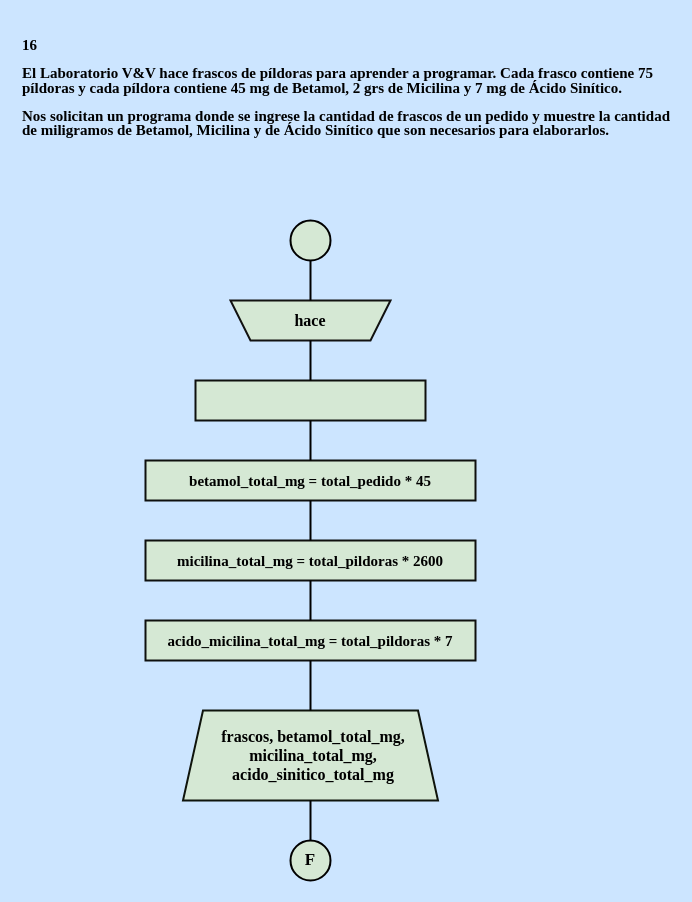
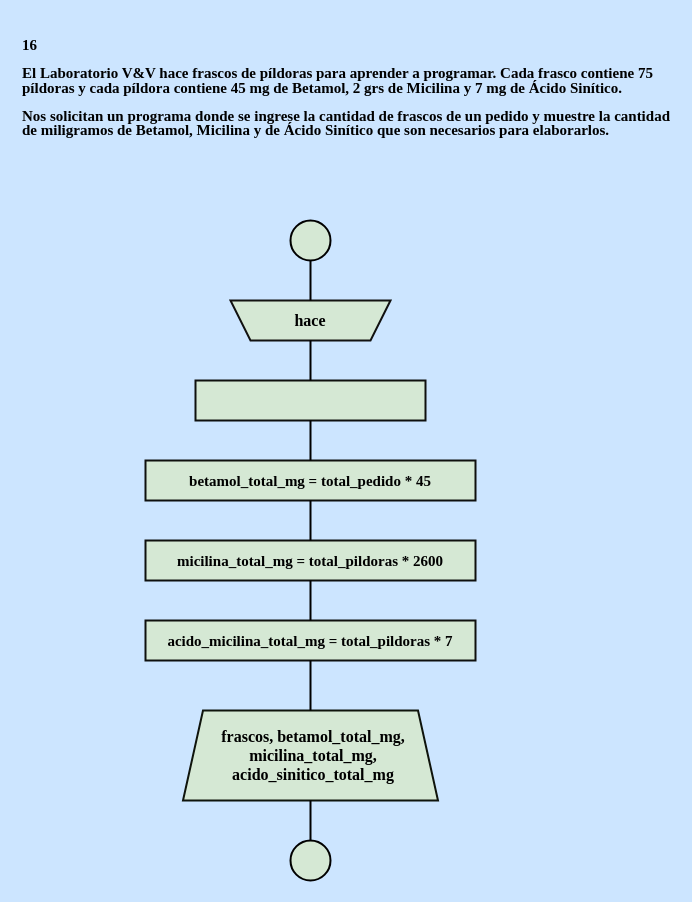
  <mxCell id="0" />
  <mxCell id="1" parent="0" />
  <mxCell id="2" value="&lt;p style=&quot;line-height: 110%;&quot;&gt;&lt;b style=&quot;font-size: 15px;&quot;&gt;&lt;font style=&quot;font-size: 15px;&quot; color=&quot;#000000&quot; face=&quot;Comic Sans MS&quot;&gt;16&lt;br&gt;&lt;br&gt;El Laboratorio V&amp;amp;V hace frascos de píldoras para aprender a programar. Cada frasco contiene 75 píldoras y cada píldora contiene 45 mg de Betamol, 2 grs de Micilina y 7 mg de Ácido Sinítico.&lt;br&gt;&lt;br&gt;Nos solicitan un programa donde se ingrese la cantidad de frascos de un pedido y muestre la cantidad de miligramos de Betamol, Micilina y de Ácido Sinítico que son necesarios para elaborarlos.&lt;/font&gt;&lt;/b&gt;&lt;/p&gt;" style="text;whiteSpace=wrap;html=1;fontFamily=Architects Daughter;fontSource=https%3A%2F%2Ffonts.googleapis.com%2Fcss%3Ffamily%3DArchitects%2BDaughter;" vertex="1" parent="1"><mxGeometry x="20" width="650" height="170" as="geometry" y="20" /></mxCell>
  <mxCell id="3" value="" style="group;aspect=fixed;" vertex="1" connectable="0" parent="1"><mxGeometry x="145" y="220" width="330" height="660" as="geometry" /></mxCell>
  <mxCell id="4" value="" style="group;aspect=fixed;" vertex="1" connectable="0" parent="3"><mxGeometry x="145" width="40" height="40" as="geometry" /></mxCell>
  <mxCell id="5" value="" style="strokeWidth=2;html=1;shape=mxgraph.flowchart.start_2;whiteSpace=wrap;rounded=0;labelBackgroundColor=none;strokeColor=#000000;align=center;verticalAlign=middle;fontFamily=Helvetica;fontSize=12;fontColor=default;fillColor=#d5e8d4;" vertex="1" parent="4"><mxGeometry width="40" height="40" as="geometry" /></mxCell>
  <mxCell id="6" value="" style="group;aspect=fixed;" vertex="1" connectable="0" parent="3"><mxGeometry x="145" y="620" width="40" height="40" as="geometry" /></mxCell>
  <mxCell id="7" value="" style="strokeWidth=2;html=1;shape=mxgraph.flowchart.start_2;whiteSpace=wrap;rounded=0;labelBackgroundColor=none;strokeColor=#000000;align=center;verticalAlign=middle;fontFamily=Helvetica;fontSize=12;fontColor=default;fillColor=#d5e8d4;" vertex="1" parent="6"><mxGeometry width="40" height="40" as="geometry" /></mxCell>
- <mxCell id="8" value="&lt;font color=&quot;#000000&quot; size=&quot;1&quot; face=&quot;Comic Sans MS&quot;&gt;&lt;b style=&quot;font-size: 17px;&quot;&gt;F&lt;/b&gt;&lt;/font&gt;" style="text;strokeColor=none;align=center;fillColor=none;html=1;verticalAlign=middle;whiteSpace=wrap;rounded=0;fontFamily=Architects Daughter;fontSource=https://fonts.googleapis.com/css?family=Architects+Daughter;" vertex="1" parent="6"><mxGeometry y="5" width="40" height="30" as="geometry" /></mxCell>
  <mxCell id="9" value="" style="group;aspect=fixed;" vertex="1" connectable="0" parent="3"><mxGeometry x="85" y="80" width="160" height="40" as="geometry" /></mxCell>
  <mxCell id="10" value="" style="shape=trapezoid;perimeter=trapezoidPerimeter;whiteSpace=wrap;html=1;fixedSize=1;rounded=0;labelBackgroundColor=none;strokeColor=#121211;strokeWidth=2;align=center;verticalAlign=middle;fontFamily=Helvetica;fontSize=12;fontColor=default;fillColor=#d5e8d4;direction=west;container=0;" vertex="1" parent="9"><mxGeometry width="160" height="40" as="geometry"><mxRectangle x="-1020" y="-650" width="50" height="40" as="alternateBounds" /></mxGeometry></mxCell>
  <mxCell id="11" value="&lt;font color=&quot;#000000&quot; size=&quot;1&quot; face=&quot;Comic Sans MS&quot;&gt;&lt;b style=&quot;font-size: 16px;&quot;&gt;hace&lt;/b&gt;&lt;/font&gt;" style="text;strokeColor=none;align=center;fillColor=none;html=1;verticalAlign=middle;whiteSpace=wrap;rounded=0;fontFamily=Architects Daughter;fontSource=https://fonts.googleapis.com/css?family=Architects+Daughter;container=0;" vertex="1" parent="9"><mxGeometry x="25" width="110" height="40" as="geometry" /></mxCell>
  <mxCell id="12" value="" style="group;aspect=fixed;" vertex="1" connectable="0" parent="3"><mxGeometry x="50" y="160" width="230" height="40" as="geometry" /></mxCell>
  <mxCell id="13" value="" style="rounded=0;whiteSpace=wrap;html=1;labelBackgroundColor=none;strokeColor=#0f100e;strokeWidth=2;align=center;verticalAlign=middle;fontFamily=Helvetica;fontSize=12;fontColor=default;fillColor=#d5e8d4;aspect=fixed;" vertex="1" parent="12"><mxGeometry width="230" height="40" as="geometry" /></mxCell>
  <mxCell id="14" value="" style="group;aspect=fixed;" vertex="1" connectable="0" parent="3"><mxGeometry y="240" width="330" height="40" as="geometry" /></mxCell>
  <mxCell id="15" value="" style="rounded=0;whiteSpace=wrap;html=1;labelBackgroundColor=none;strokeColor=#0f100e;strokeWidth=2;align=center;verticalAlign=middle;fontFamily=Helvetica;fontSize=12;fontColor=default;fillColor=#d5e8d4;" vertex="1" parent="14"><mxGeometry width="330" height="40" as="geometry" /></mxCell>
  <mxCell id="16" value="&lt;font size=&quot;1&quot; face=&quot;Comic Sans MS&quot; color=&quot;#000000&quot;&gt;&lt;b style=&quot;font-size: 15px;&quot;&gt;betamol_total_mg = total_pedido * 45&lt;/b&gt;&lt;/font&gt;" style="text;strokeColor=none;align=center;fillColor=none;html=1;verticalAlign=middle;whiteSpace=wrap;rounded=0;fontFamily=Architects Daughter;fontSource=https://fonts.googleapis.com/css?family=Architects+Daughter;" vertex="1" parent="14"><mxGeometry x="15" width="300" height="40" as="geometry" /></mxCell>
  <mxCell id="17" value="" style="group;aspect=fixed;" vertex="1" connectable="0" parent="3"><mxGeometry y="320" width="330" height="40" as="geometry" /></mxCell>
  <mxCell id="18" value="" style="rounded=0;whiteSpace=wrap;html=1;labelBackgroundColor=none;strokeColor=#0f100e;strokeWidth=2;align=center;verticalAlign=middle;fontFamily=Helvetica;fontSize=12;fontColor=default;fillColor=#d5e8d4;" vertex="1" parent="17"><mxGeometry width="330" height="40" as="geometry" /></mxCell>
  <mxCell id="19" value="&lt;font size=&quot;1&quot; face=&quot;Comic Sans MS&quot; color=&quot;#000000&quot;&gt;&lt;b style=&quot;font-size: 15px;&quot;&gt;micilina_total_mg = total_pildoras * 2600&lt;/b&gt;&lt;/font&gt;" style="text;strokeColor=none;align=center;fillColor=none;html=1;verticalAlign=middle;whiteSpace=wrap;rounded=0;fontFamily=Architects Daughter;fontSource=https://fonts.googleapis.com/css?family=Architects+Daughter;" vertex="1" parent="17"><mxGeometry x="10" width="310" height="40" as="geometry" /></mxCell>
  <mxCell id="20" value="" style="group;aspect=fixed;" vertex="1" connectable="0" parent="3"><mxGeometry y="400" width="330" height="40" as="geometry" /></mxCell>
  <mxCell id="21" value="" style="rounded=0;whiteSpace=wrap;html=1;labelBackgroundColor=none;strokeColor=#0f100e;strokeWidth=2;align=center;verticalAlign=middle;fontFamily=Helvetica;fontSize=12;fontColor=default;fillColor=#d5e8d4;" vertex="1" parent="20"><mxGeometry width="330" height="40" as="geometry" /></mxCell>
  <mxCell id="22" value="&lt;font size=&quot;1&quot; face=&quot;Comic Sans MS&quot; color=&quot;#000000&quot;&gt;&lt;b style=&quot;font-size: 15px;&quot;&gt;acido_micilina_total_mg = total_pildoras * 7&lt;/b&gt;&lt;/font&gt;" style="text;strokeColor=none;align=center;fillColor=none;html=1;verticalAlign=middle;whiteSpace=wrap;rounded=0;fontFamily=Architects Daughter;fontSource=https://fonts.googleapis.com/css?family=Architects+Daughter;" vertex="1" parent="20"><mxGeometry y="5" width="330" height="30" as="geometry" /></mxCell>
  <mxCell id="23" value="" style="group;aspect=fixed;" vertex="1" connectable="0" parent="3"><mxGeometry x="37.5" y="490" width="255" height="90" as="geometry" /></mxCell>
  <mxCell id="24" value="" style="shape=trapezoid;perimeter=trapezoidPerimeter;whiteSpace=wrap;html=1;fixedSize=1;rounded=0;labelBackgroundColor=none;strokeColor=#0F140C;strokeWidth=2;align=center;verticalAlign=middle;fontFamily=Helvetica;fontSize=12;fontColor=default;fillColor=#d5e8d4;" vertex="1" parent="23"><mxGeometry width="255" height="90" as="geometry" /></mxCell>
  <mxCell id="25" value="&lt;font style=&quot;font-size: 16px;&quot; color=&quot;#000000&quot; face=&quot;Comic Sans MS&quot;&gt;&lt;b style=&quot;&quot;&gt;frascos, betamol_total_mg,&lt;/b&gt;&lt;/font&gt;&lt;div style=&quot;font-size: 16px;&quot;&gt;&lt;font style=&quot;font-size: 16px;&quot; color=&quot;#000000&quot; face=&quot;Comic Sans MS&quot;&gt;&lt;b&gt;micilina_total_mg,&lt;/b&gt;&lt;/font&gt;&lt;/div&gt;&lt;div style=&quot;font-size: 16px;&quot;&gt;&lt;font style=&quot;font-size: 16px;&quot; color=&quot;#000000&quot; face=&quot;Comic Sans MS&quot;&gt;&lt;b style=&quot;&quot;&gt;acido_sinitico_total_mg&lt;/b&gt;&lt;/font&gt;&lt;/div&gt;" style="text;strokeColor=none;align=center;fillColor=none;html=1;verticalAlign=middle;whiteSpace=wrap;rounded=0;fontFamily=Architects Daughter;fontSource=https://fonts.googleapis.com/css?family=Architects+Daughter;" vertex="1" parent="23"><mxGeometry x="20" y="10" width="220" height="70" as="geometry" /></mxCell>
  <mxCell id="26" value="" style="line;strokeWidth=2;direction=south;html=1;hachureGap=4;fontFamily=Architects Daughter;fontSource=https://fonts.googleapis.com/css?family=Architects+Daughter;strokeColor=#000000;" vertex="1" parent="3"><mxGeometry x="160" y="280" width="10" height="40" as="geometry" /></mxCell>
  <mxCell id="27" value="" style="line;strokeWidth=2;direction=south;html=1;hachureGap=4;fontFamily=Architects Daughter;fontSource=https://fonts.googleapis.com/css?family=Architects+Daughter;strokeColor=#000000;" vertex="1" parent="3"><mxGeometry x="160" y="120" width="10" height="40" as="geometry" /></mxCell>
  <mxCell id="28" value="" style="line;strokeWidth=2;direction=south;html=1;hachureGap=4;fontFamily=Architects Daughter;fontSource=https://fonts.googleapis.com/css?family=Architects+Daughter;strokeColor=#000000;" vertex="1" parent="3"><mxGeometry x="160" y="40" width="10" height="40" as="geometry" /></mxCell>
  <mxCell id="29" value="" style="line;strokeWidth=2;direction=south;html=1;hachureGap=4;fontFamily=Architects Daughter;fontSource=https://fonts.googleapis.com/css?family=Architects+Daughter;strokeColor=#000000;" vertex="1" parent="3"><mxGeometry x="160" y="360" width="10" height="40" as="geometry" /></mxCell>
  <mxCell id="30" value="" style="line;strokeWidth=2;direction=south;html=1;hachureGap=4;fontFamily=Architects Daughter;fontSource=https://fonts.googleapis.com/css?family=Architects+Daughter;strokeColor=#000000;" vertex="1" parent="3"><mxGeometry x="160" y="200" width="10" height="40" as="geometry" /></mxCell>
  <mxCell id="31" value="" style="line;strokeWidth=2;direction=south;html=1;hachureGap=4;fontFamily=Architects Daughter;fontSource=https://fonts.googleapis.com/css?family=Architects+Daughter;strokeColor=#000000;" vertex="1" parent="3"><mxGeometry x="160" y="440" width="10" height="50" as="geometry" /></mxCell>
  <mxCell id="32" value="" style="line;strokeWidth=2;direction=south;html=1;hachureGap=4;fontFamily=Architects Daughter;fontSource=https://fonts.googleapis.com/css?family=Architects+Daughter;strokeColor=#000000;" vertex="1" parent="3"><mxGeometry x="160" y="580" width="10" height="40" as="geometry" /></mxCell>
